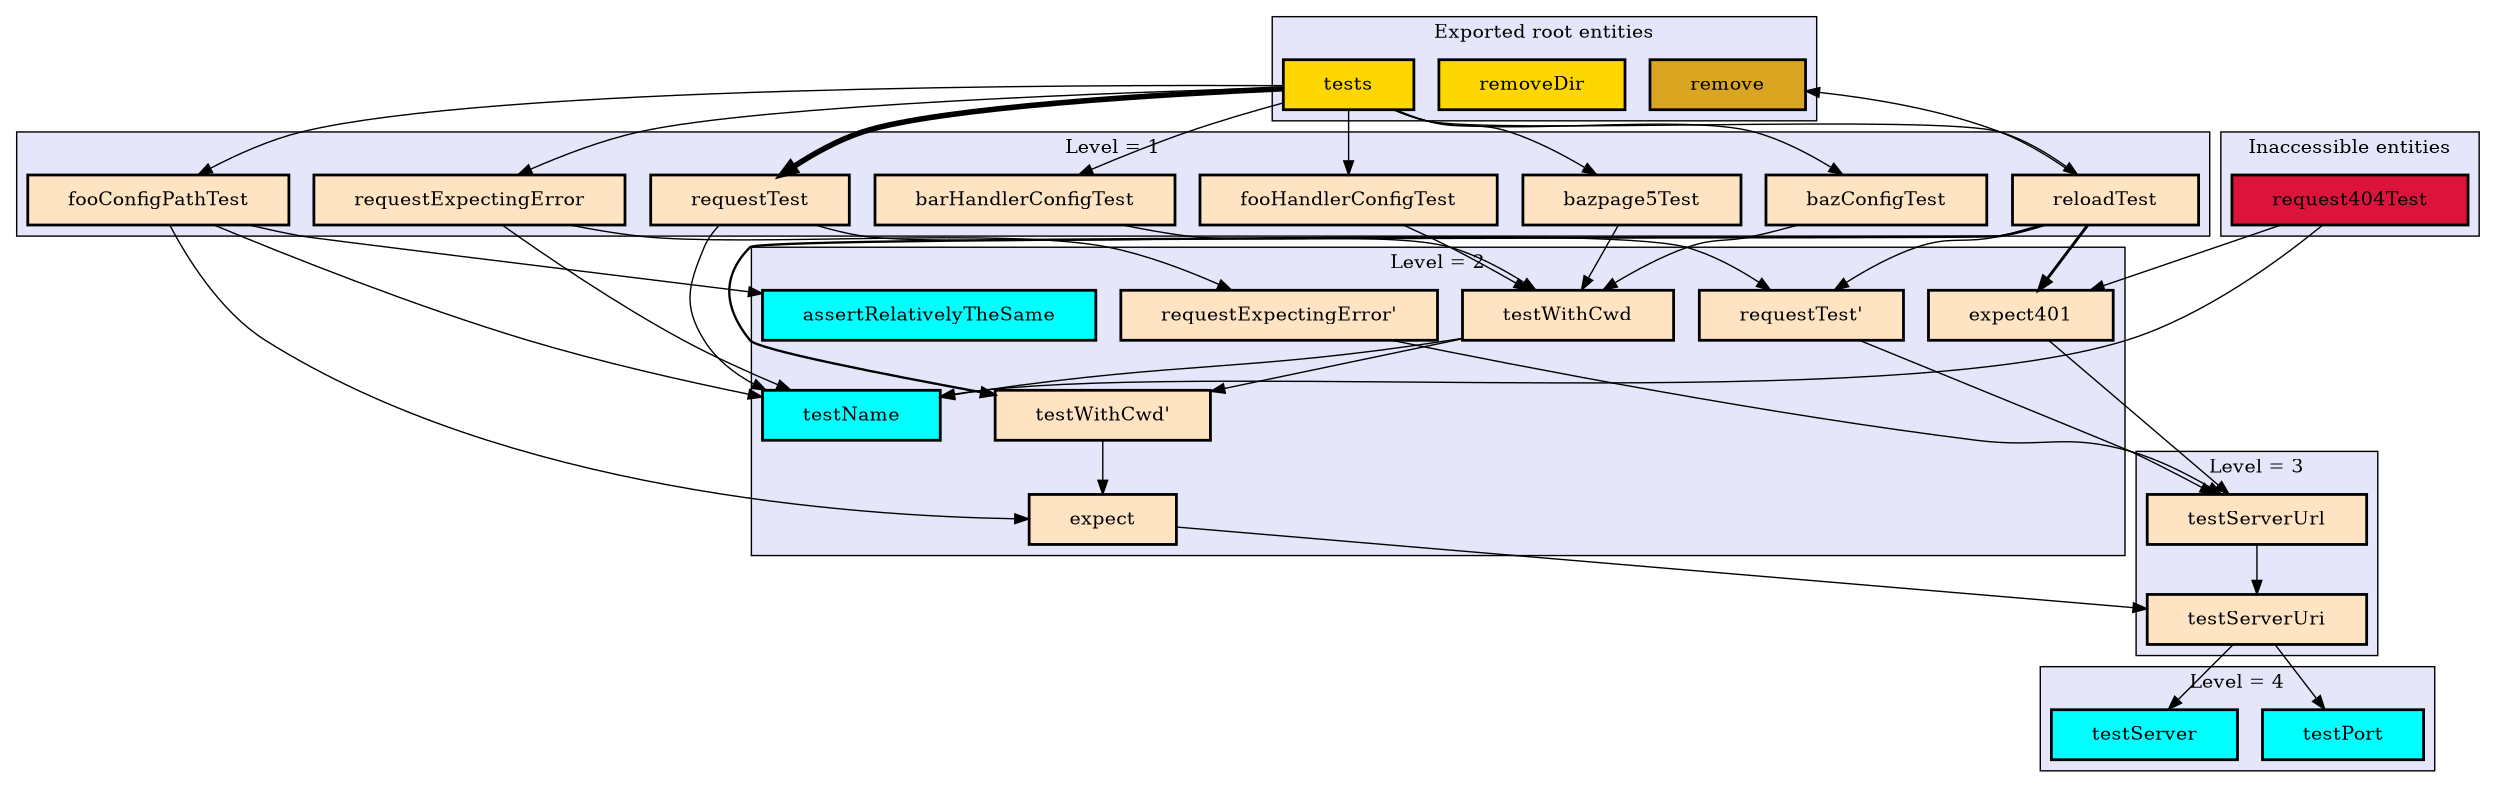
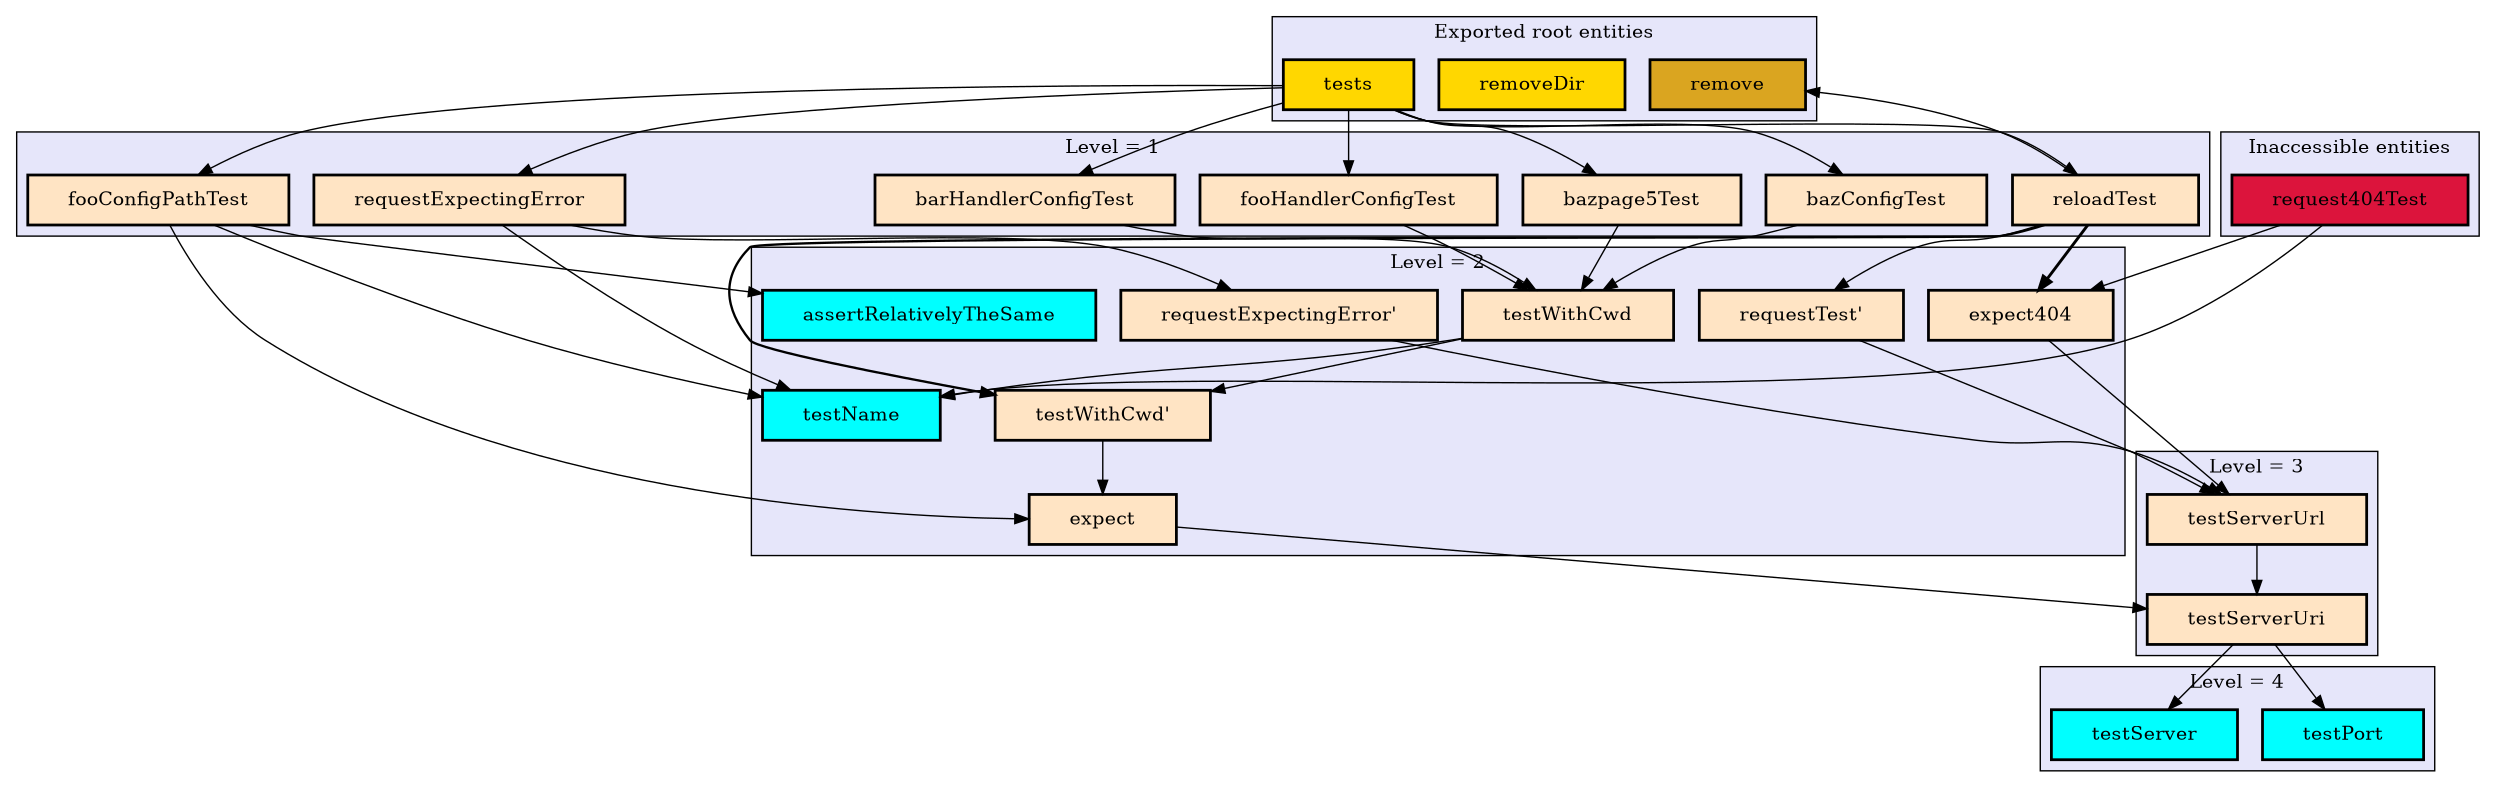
  digraph {
    node [fillcolor=bisque margin="0.4,0.1" shape=box style="filled,bold"]
    edge [color=black penwidth=1]
    n1 [fillcolor=goldenrod label=remove]
    n2 [fillcolor=gold label=removeDir]
    n3 [fillcolor=gold label=tests]
    n4 [fillcolor=crimson label=request404Test]
    n5 [label=barHandlerConfigTest]
    n6 [label=bazConfigTest]
    n7 [label=bazpage5Test]
    n8 [label=fooConfigPathTest]
    n9 [label=fooHandlerConfigTest]
    n10 [label=reloadTest]
    n11 [label=requestExpectingError]
-   n12 [label=requestTest]
    n13 [fillcolor=cyan label=assertRelativelyTheSame]
-   n14 [label=expect401]
+   n14 [label=expect404]
    n15 [label=expect]
    n16 [label="requestExpectingError'"]
    n17 [label="requestTest'"]
    n18 [fillcolor=cyan label=testName]
    n19 [label=testWithCwd]
    n20 [label="testWithCwd'"]
    n21 [label=testServerUri]
    n22 [label=testServerUrl]
    n23 [fillcolor=cyan label=testPort]
    n24 [fillcolor=cyan label=testServer]
    subgraph cluster_1 {
      fillcolor=lavender
      label="Exported root entities"
      style=filled
      n1
      n2
      n3
    }
    subgraph cluster_2 {
      fillcolor=lavender
      label="Inaccessible entities"
      style=filled
      n4
    }
    subgraph cluster_3 {
      fillcolor=lavender
      label="Level = 1"
      style=filled
      n5
      n6
      n7
      n8
      n9
      n10
      n11
-     n12
    }
    subgraph cluster_4 {
      fillcolor=lavender
      label="Level = 2"
      style=filled
      n13
      n14
      n15
      n16
      n17
      n18
      n19
      n20
    }
    subgraph cluster_5 {
      fillcolor=lavender
      label="Level = 3"
      style=filled
      n21
      n22
    }
    subgraph cluster_6 {
      fillcolor=lavender
      label="Level = 4"
      style=filled
      n23
      n24
    }
    n3 -> n5
    n3 -> n6
    n3 -> n7
    n3 -> n8
    n3 -> n9
    n3 -> n10
    n3 -> n11
-   n3 -> n12 [penwidth=3.995732273553991]
    n4 -> n14
    n4 -> n18
    n5 -> n19
    n6 -> n19
    n7 -> n19
    n8 -> n13
    n8 -> n15
    n8 -> n18
    n9 -> n19
    n10 -> n1
    n10 -> n14 [penwidth=2.09861228866811]
    n10 -> n17
    n10 -> n20 [penwidth=1.6931471805599454]
    n11 -> n16
    n11 -> n18
-   n12 -> n17
-   n12 -> n18
    n14 -> n22
    n15 -> n21
    n16 -> n22
    n17 -> n22
    n19 -> n18
    n19 -> n20
    n20 -> n15
    n21 -> n23
    n21 -> n24
    n22 -> n21
  }
